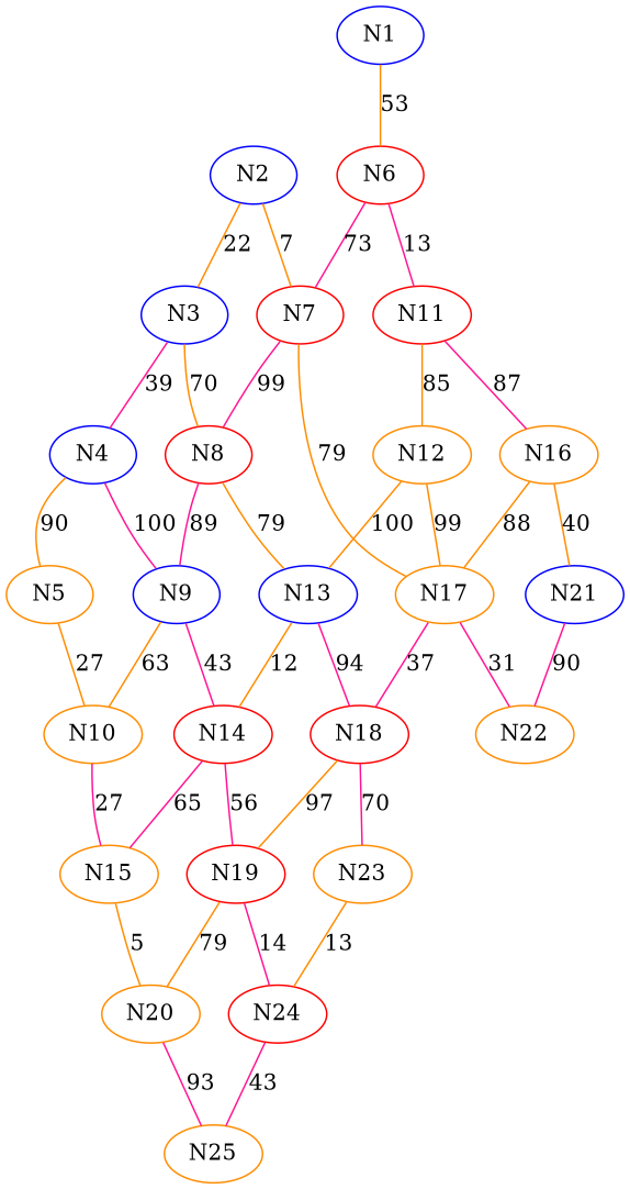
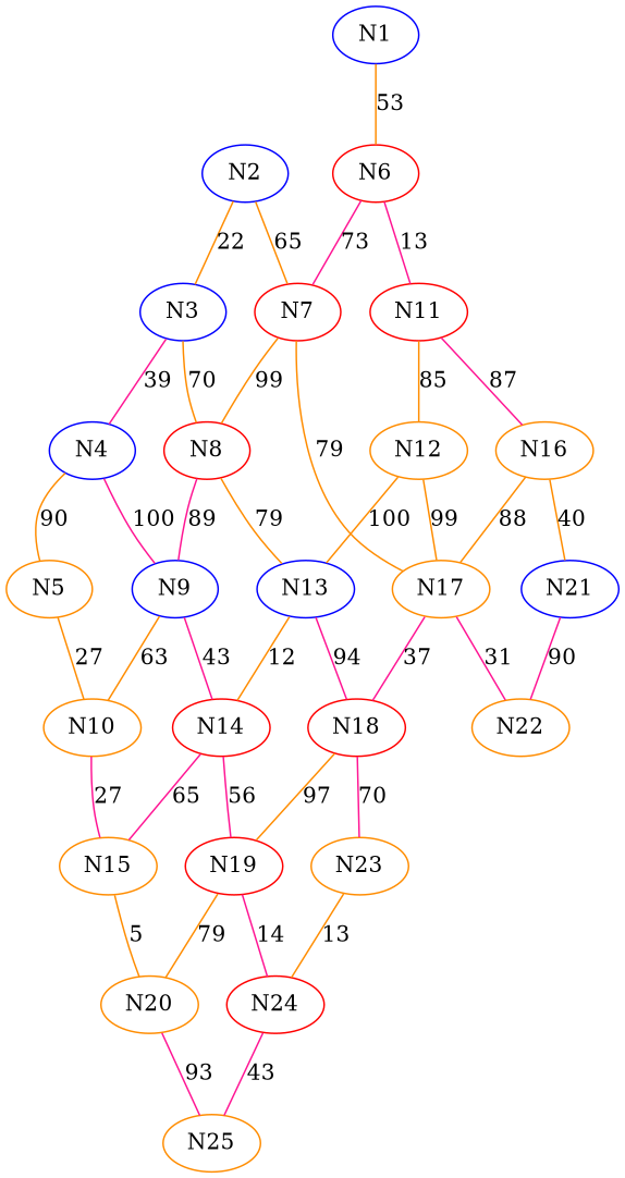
  graph {
    node [color=darkorange]
    edge [color=darkorange]
    n1 [color=blue label=N1]
    n2 [color=red label=N6]
    n3 [color=blue label=N2]
    n4 [color=blue label=N3]
    n5 [color=red label=N7]
    n6 [color=red label=N11]
    n7 [color=blue label=N4]
    n8 [color=red label=N8]
    n9 [label=N17]
    n10 [label=N5]
    n11 [color=blue label=N9]
    n12 [color=blue label=N13]
    n13 [label=N10]
    n14 [color=red label=N14]
    n15 [label=N15]
    n16 [label=N12]
    n17 [label=N16]
    n18 [color=red label=N18]
    n19 [color=red label=N19]
    n20 [label=N20]
    n21 [color=blue label=N21]
    n22 [label=N22]
    n23 [label=N23]
    n24 [color=red label=N24]
    n25 [label=N25]
    n1 -- n2 [label=53]
    n2 -- n5 [color=deeppink label=73]
    n2 -- n6 [color=deeppink label=13]
    n3 -- n4 [label=22]
-   n3 -- n5 [label=7]
+   n3 -- n5 [label=65]
    n4 -- n7 [color=deeppink label=39]
    n4 -- n8 [label=70]
-   n5 -- n8 [color=deeppink label=99]
+   n5 -- n8 [label=99]
    n5 -- n9 [label=79]
    n6 -- n16 [label=85]
    n6 -- n17 [color=deeppink label=87]
    n7 -- n10 [label=90]
    n7 -- n11 [color=deeppink label=100]
    n8 -- n11 [color=deeppink label=89]
    n8 -- n12 [label=79]
    n9 -- n18 [color=deeppink label=37]
    n9 -- n22 [color=deeppink label=31]
    n10 -- n13 [label=27]
    n11 -- n13 [label=63]
    n11 -- n14 [color=deeppink label=43]
    n12 -- n14 [label=12]
    n12 -- n18 [color=deeppink label=94]
    n13 -- n15 [color=deeppink label=27]
    n14 -- n15 [color=deeppink label=65]
    n14 -- n19 [color=deeppink label=56]
    n15 -- n20 [label=5]
    n16 -- n9 [label=99]
    n16 -- n12 [label=100]
    n17 -- n9 [label=88]
    n17 -- n21 [label=40]
    n18 -- n19 [label=97]
    n18 -- n23 [color=deeppink label=70]
    n19 -- n20 [label=79]
    n19 -- n24 [color=deeppink label=14]
    n20 -- n25 [color=deeppink label=93]
    n21 -- n22 [color=deeppink label=90]
    n23 -- n24 [label=13]
    n24 -- n25 [color=deeppink label=43]
  }
